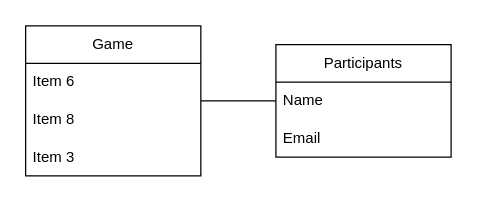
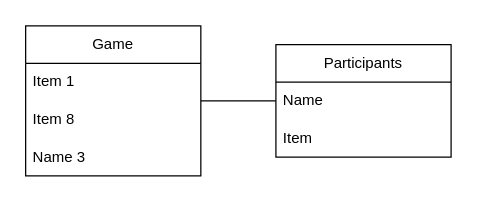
  <mxCell id="0" />
  <mxCell id="1" parent="0" />
  <mxCell id="2" value="" style="edgeStyle=orthogonalEdgeStyle;rounded=0;orthogonalLoop=1;jettySize=auto;html=1;endArrow=none;" edge="1" parent="1" source="3" target="7"><mxGeometry relative="1" as="geometry" /></mxCell>
  <mxCell id="3" value="Game" style="swimlane;fontStyle=0;childLayout=stackLayout;horizontal=1;startSize=30;horizontalStack=0;resizeParent=1;resizeParentMax=0;resizeLast=0;collapsible=1;marginBottom=0;whiteSpace=wrap;html=1;" vertex="1" parent="1"><mxGeometry x="20" y="20" width="140" height="120" as="geometry" /></mxCell>
- <mxCell id="4" value="Item 6" style="text;strokeColor=none;fillColor=none;align=left;verticalAlign=middle;spacingLeft=4;spacingRight=4;overflow=hidden;points=[[0,0.5],[1,0.5]];portConstraint=eastwest;rotatable=0;whiteSpace=wrap;html=1;" vertex="1" parent="3"><mxGeometry y="30" width="140" height="30" as="geometry" /></mxCell>
+ <mxCell id="4" value="Item 1" style="text;strokeColor=none;fillColor=none;align=left;verticalAlign=middle;spacingLeft=4;spacingRight=4;overflow=hidden;points=[[0,0.5],[1,0.5]];portConstraint=eastwest;rotatable=0;whiteSpace=wrap;html=1;" vertex="1" parent="3"><mxGeometry y="30" width="140" height="30" as="geometry" /></mxCell>
  <mxCell id="5" value="Item 8" style="text;strokeColor=none;fillColor=none;align=left;verticalAlign=middle;spacingLeft=4;spacingRight=4;overflow=hidden;points=[[0,0.5],[1,0.5]];portConstraint=eastwest;rotatable=0;whiteSpace=wrap;html=1;" vertex="1" parent="3"><mxGeometry y="60" width="140" height="30" as="geometry" /></mxCell>
- <mxCell id="6" value="Item 3" style="text;strokeColor=none;fillColor=none;align=left;verticalAlign=middle;spacingLeft=4;spacingRight=4;overflow=hidden;points=[[0,0.5],[1,0.5]];portConstraint=eastwest;rotatable=0;whiteSpace=wrap;html=1;" vertex="1" parent="3"><mxGeometry y="90" width="140" height="30" as="geometry" /></mxCell>
+ <mxCell id="6" value="Name 3" style="text;strokeColor=none;fillColor=none;align=left;verticalAlign=middle;spacingLeft=4;spacingRight=4;overflow=hidden;points=[[0,0.5],[1,0.5]];portConstraint=eastwest;rotatable=0;whiteSpace=wrap;html=1;" vertex="1" parent="3"><mxGeometry y="90" width="140" height="30" as="geometry" /></mxCell>
  <mxCell id="7" value="Participants" style="swimlane;fontStyle=0;childLayout=stackLayout;horizontal=1;startSize=30;horizontalStack=0;resizeParent=1;resizeParentMax=0;resizeLast=0;collapsible=1;marginBottom=0;whiteSpace=wrap;html=1;" vertex="1" parent="1"><mxGeometry x="220" y="35" width="140" height="90" as="geometry" /></mxCell>
  <mxCell id="8" value="Name&lt;span style=&quot;white-space: pre;&quot;&gt;&#09;&lt;/span&gt;&lt;span style=&quot;white-space: pre;&quot;&gt;&#09;&lt;/span&gt;" style="text;strokeColor=none;fillColor=none;align=left;verticalAlign=middle;spacingLeft=4;spacingRight=4;overflow=hidden;points=[[0,0.5],[1,0.5]];portConstraint=eastwest;rotatable=0;whiteSpace=wrap;html=1;" vertex="1" parent="7"><mxGeometry y="30" width="140" height="30" as="geometry" /></mxCell>
- <mxCell id="9" value="Email" style="text;strokeColor=none;fillColor=none;align=left;verticalAlign=middle;spacingLeft=4;spacingRight=4;overflow=hidden;points=[[0,0.5],[1,0.5]];portConstraint=eastwest;rotatable=0;whiteSpace=wrap;html=1;" vertex="1" parent="7"><mxGeometry y="60" width="140" height="30" as="geometry" /></mxCell>
+ <mxCell id="9" value="Item" style="text;strokeColor=none;fillColor=none;align=left;verticalAlign=middle;spacingLeft=4;spacingRight=4;overflow=hidden;points=[[0,0.5],[1,0.5]];portConstraint=eastwest;rotatable=0;whiteSpace=wrap;html=1;" vertex="1" parent="7"><mxGeometry y="60" width="140" height="30" as="geometry" /></mxCell>
